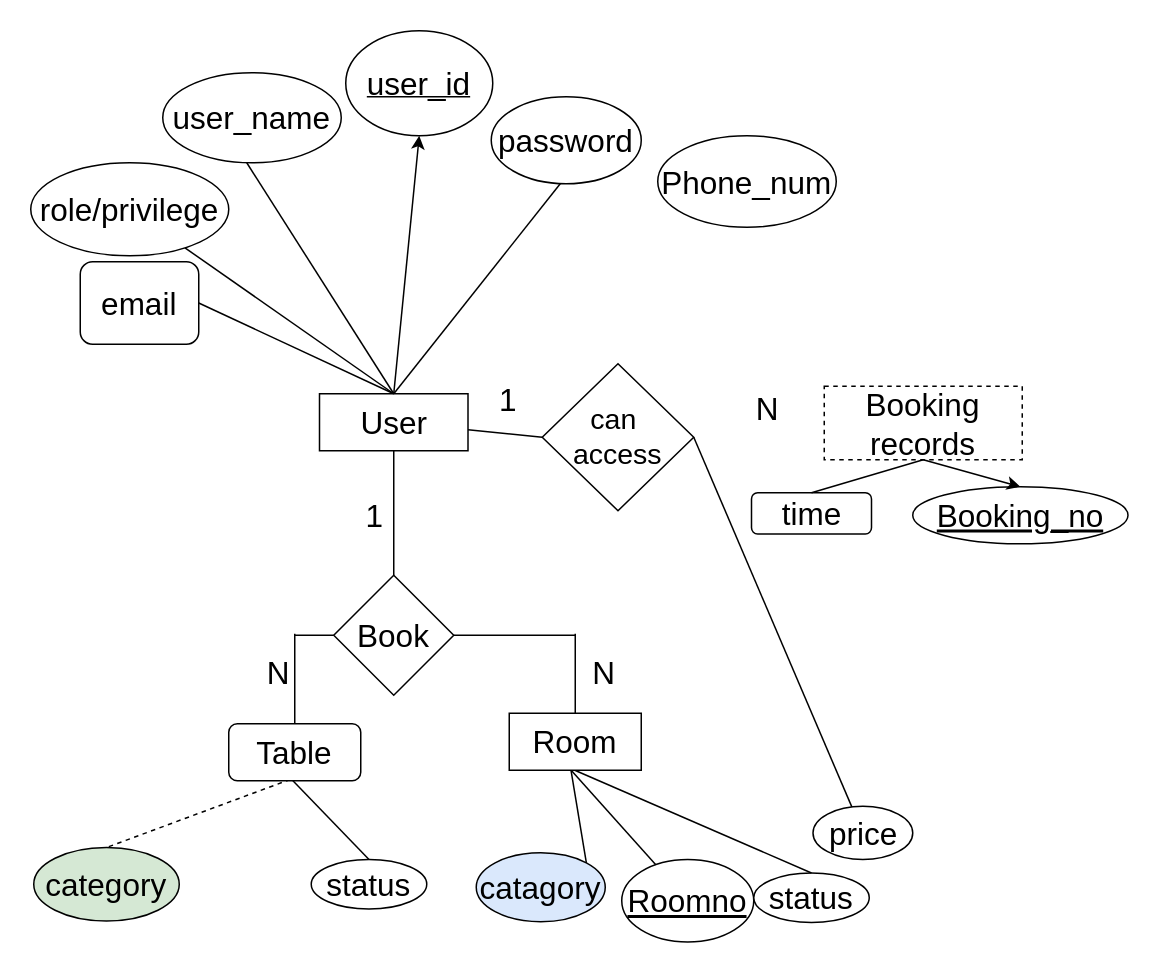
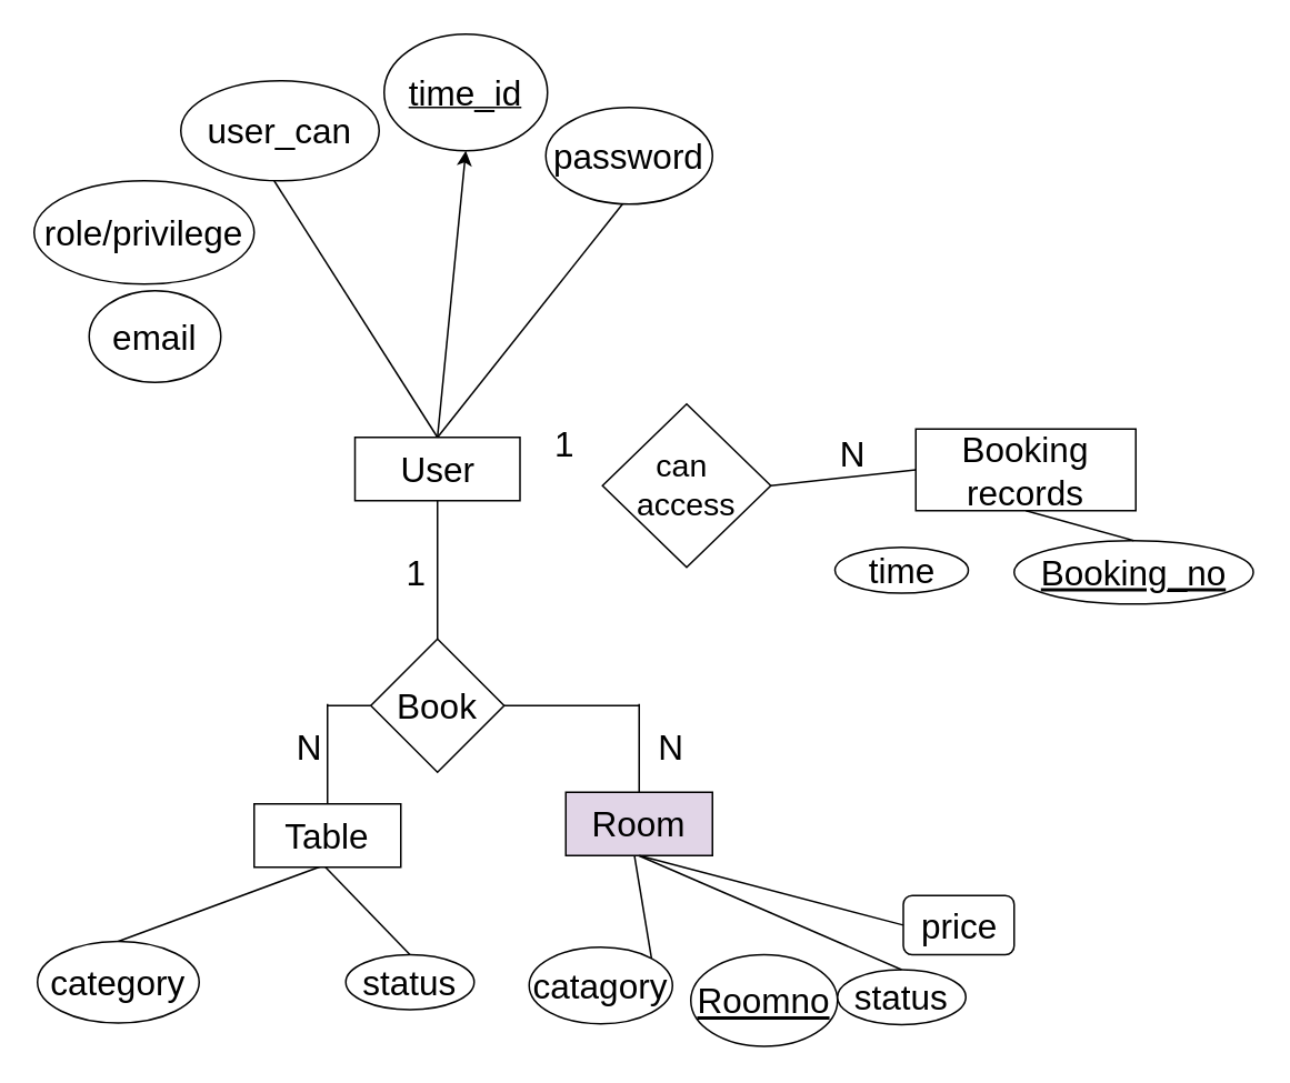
  <mxCell id="0" />
  <mxCell id="1" parent="0" />
- <mxCell id="2" value="&lt;font style=&quot;font-size: 21px;&quot;&gt;user_name&lt;/font&gt;" style="ellipse;whiteSpace=wrap;html=1;" parent="1" vertex="1"><mxGeometry x="108" y="48" width="119" height="60" as="geometry" /></mxCell>
- <mxCell id="3" value="&lt;font style=&quot;font-size: 21px;&quot;&gt;Phone_num&lt;/font&gt;" style="ellipse;whiteSpace=wrap;html=1;" parent="1" vertex="1"><mxGeometry x="438" y="90" width="119" height="61" as="geometry" /></mxCell>
+ <mxCell id="2" value="&lt;font style=&quot;font-size: 21px;&quot;&gt;user_can&lt;/font&gt;" style="ellipse;whiteSpace=wrap;html=1;" parent="1" vertex="1"><mxGeometry x="108" y="48" width="119" height="60" as="geometry" /></mxCell>
  <mxCell id="4" value="&lt;font style=&quot;font-size: 21px;&quot;&gt;role/privilege&lt;/font&gt;" style="ellipse;whiteSpace=wrap;html=1;" parent="1" vertex="1"><mxGeometry x="20" y="108" width="132" height="62" as="geometry" /></mxCell>
- <mxCell id="5" value="&lt;u&gt;&lt;font style=&quot;font-size: 21px;&quot;&gt;user_id&lt;/font&gt;&lt;/u&gt;" style="ellipse;whiteSpace=wrap;html=1;" parent="1" vertex="1"><mxGeometry x="230" y="20" width="98" height="70" as="geometry" /></mxCell>
+ <mxCell id="5" value="&lt;u&gt;&lt;font style=&quot;font-size: 21px;&quot;&gt;time_id&lt;/font&gt;&lt;/u&gt;" style="ellipse;whiteSpace=wrap;html=1;" parent="1" vertex="1"><mxGeometry x="230" y="20" width="98" height="70" as="geometry" /></mxCell>
  <mxCell id="6" value="&lt;font style=&quot;font-size: 21px;&quot;&gt;password&lt;/font&gt;" style="ellipse;whiteSpace=wrap;html=1;" parent="1" vertex="1"><mxGeometry x="327" y="64" width="100" height="58" as="geometry" /></mxCell>
- <mxCell id="7" value="&lt;font style=&quot;font-size: 21px;&quot;&gt;email&lt;/font&gt;" style="whiteSpace=wrap;html=1;rounded=1;" parent="1" vertex="1"><mxGeometry x="53" y="174" width="79" height="55" as="geometry" /></mxCell>
+ <mxCell id="7" value="&lt;font style=&quot;font-size: 21px;&quot;&gt;email&lt;/font&gt;" style="ellipse;whiteSpace=wrap;html=1;" parent="1" vertex="1"><mxGeometry x="53" y="174" width="79" height="55" as="geometry" /></mxCell>
  <mxCell id="8" value="&lt;font style=&quot;font-size: 21px;&quot;&gt;User&lt;/font&gt;" style="rounded=0;whiteSpace=wrap;html=1;" parent="1" vertex="1"><mxGeometry x="212.5" y="262" width="99" height="38" as="geometry" /></mxCell>
  <mxCell id="9" value="" style="endArrow=classic;html=1;rounded=0;entryX=0.5;entryY=1;entryDx=0;entryDy=0;exitX=0.5;exitY=0;exitDx=0;exitDy=0;" parent="1" source="8" target="5" edge="1"><mxGeometry width="50" height="50" relative="1" as="geometry"><mxPoint x="254" y="202" as="sourcePoint" /><mxPoint x="304" y="152" as="targetPoint" /></mxGeometry></mxCell>
  <mxCell id="10" value="" style="endArrow=none;html=1;rounded=0;exitX=0.5;exitY=0;exitDx=0;exitDy=0;" parent="1" source="8" edge="1"><mxGeometry width="50" height="50" relative="1" as="geometry"><mxPoint x="361" y="272" as="sourcePoint" /><mxPoint x="373" y="122" as="targetPoint" /></mxGeometry></mxCell>
  <mxCell id="11" value="" style="endArrow=none;html=1;rounded=0;entryX=0.5;entryY=1;entryDx=0;entryDy=0;exitX=0.5;exitY=0;exitDx=0;exitDy=0;" parent="1" source="8" edge="1"><mxGeometry width="50" height="50" relative="1" as="geometry"><mxPoint x="152" y="258" as="sourcePoint" /><mxPoint x="164" y="108" as="targetPoint" /></mxGeometry></mxCell>
- <mxCell id="12" value="" style="endArrow=none;html=1;rounded=0;exitX=0.5;exitY=0;exitDx=0;exitDy=0;" parent="1" source="8" target="4" edge="1"><mxGeometry width="50" height="50" relative="1" as="geometry"><mxPoint x="227" y="300" as="sourcePoint" /><mxPoint x="124" y="168" as="targetPoint" /></mxGeometry></mxCell>
- <mxCell id="13" value="" style="endArrow=none;html=1;rounded=0;entryX=1;entryY=0.5;entryDx=0;entryDy=0;exitX=0.5;exitY=0;exitDx=0;exitDy=0;" parent="1" source="8" target="7" edge="1"><mxGeometry width="50" height="50" relative="1" as="geometry"><mxPoint x="200" y="361" as="sourcePoint" /><mxPoint x="97" y="229" as="targetPoint" /></mxGeometry></mxCell>
  <mxCell id="14" value="" style="endArrow=none;html=1;rounded=0;entryX=0.5;entryY=1;entryDx=0;entryDy=0;exitX=0.5;exitY=0;exitDx=0;exitDy=0;" parent="1" source="15" edge="1"><mxGeometry width="50" height="50" relative="1" as="geometry"><mxPoint x="262" y="394" as="sourcePoint" /><mxPoint x="262" y="300" as="targetPoint" /></mxGeometry></mxCell>
  <mxCell id="15" value="&lt;font style=&quot;font-size: 21px;&quot;&gt;Book&lt;/font&gt;" style="rhombus;whiteSpace=wrap;html=1;" parent="1" vertex="1"><mxGeometry x="222" y="383" width="80" height="80" as="geometry" /></mxCell>
  <mxCell id="16" value="" style="endArrow=none;html=1;rounded=0;exitX=0.5;exitY=0;exitDx=0;exitDy=0;" parent="1" source="22" edge="1"><mxGeometry width="50" height="50" relative="1" as="geometry"><mxPoint x="196" y="504" as="sourcePoint" /><mxPoint x="196" y="422" as="targetPoint" /></mxGeometry></mxCell>
  <mxCell id="17" value="" style="endArrow=none;html=1;rounded=0;exitX=0;exitY=0.5;exitDx=0;exitDy=0;" parent="1" edge="1"><mxGeometry width="50" height="50" relative="1" as="geometry"><mxPoint x="222" y="423" as="sourcePoint" /><mxPoint x="196" y="423" as="targetPoint" /></mxGeometry></mxCell>
- <mxCell id="18" value="&lt;font style=&quot;font-size: 21px;&quot;&gt;category&lt;/font&gt;" style="ellipse;whiteSpace=wrap;html=1;fillColor=#d5e8d4;" parent="1" vertex="1"><mxGeometry x="22" y="564.5" width="97" height="49" as="geometry" /></mxCell>
+ <mxCell id="18" value="&lt;font style=&quot;font-size: 21px;&quot;&gt;category&lt;/font&gt;" style="ellipse;whiteSpace=wrap;html=1;" parent="1" vertex="1"><mxGeometry x="22" y="564.5" width="97" height="49" as="geometry" /></mxCell>
  <mxCell id="19" value="&lt;font style=&quot;font-size: 21px;&quot;&gt;status&lt;/font&gt;" style="ellipse;whiteSpace=wrap;html=1;" parent="1" vertex="1"><mxGeometry x="207" y="572.5" width="77" height="33" as="geometry" /></mxCell>
  <mxCell id="20" value="" style="endArrow=none;html=1;rounded=0;exitX=0.479;exitY=0.982;exitDx=0;exitDy=0;entryX=0.5;entryY=0;entryDx=0;entryDy=0;exitPerimeter=0;" parent="1" source="22" target="19" edge="1"><mxGeometry width="50" height="50" relative="1" as="geometry"><mxPoint x="190" y="580" as="sourcePoint" /><mxPoint x="186" y="402" as="targetPoint" /></mxGeometry></mxCell>
- <mxCell id="21" value="" style="endArrow=none;html=1;rounded=0;entryX=0.5;entryY=0;entryDx=0;entryDy=0;exitX=0.466;exitY=0.977;exitDx=0;exitDy=0;exitPerimeter=0;dashed=1;" parent="1" source="22" target="18" edge="1"><mxGeometry width="50" height="50" relative="1" as="geometry"><mxPoint x="190" y="580" as="sourcePoint" /><mxPoint x="-23" y="388" as="targetPoint" /></mxGeometry></mxCell>
- <mxCell id="22" value="&lt;font style=&quot;font-size: 21px;&quot;&gt;Table&lt;/font&gt;" style="whiteSpace=wrap;html=1;rounded=1;" parent="1" vertex="1"><mxGeometry x="152" y="482" width="88" height="38" as="geometry" /></mxCell>
+ <mxCell id="21" value="" style="endArrow=none;html=1;rounded=0;entryX=0.5;entryY=0;entryDx=0;entryDy=0;exitX=0.466;exitY=0.977;exitDx=0;exitDy=0;exitPerimeter=0;" parent="1" source="22" target="18" edge="1"><mxGeometry width="50" height="50" relative="1" as="geometry"><mxPoint x="190" y="580" as="sourcePoint" /><mxPoint x="-23" y="388" as="targetPoint" /></mxGeometry></mxCell>
+ <mxCell id="22" value="&lt;font style=&quot;font-size: 21px;&quot;&gt;Table&lt;/font&gt;" style="rounded=0;whiteSpace=wrap;html=1;" parent="1" vertex="1"><mxGeometry x="152" y="482" width="88" height="38" as="geometry" /></mxCell>
  <mxCell id="23" value="" style="endArrow=none;html=1;rounded=0;exitX=0.5;exitY=0;exitDx=0;exitDy=0;" parent="1" edge="1"><mxGeometry width="50" height="50" relative="1" as="geometry"><mxPoint x="383" y="481" as="sourcePoint" /><mxPoint x="383" y="422" as="targetPoint" /></mxGeometry></mxCell>
  <mxCell id="24" value="" style="endArrow=none;html=1;rounded=0;exitX=1;exitY=0.5;exitDx=0;exitDy=0;" parent="1" source="15" edge="1"><mxGeometry width="50" height="50" relative="1" as="geometry"><mxPoint x="304" y="423" as="sourcePoint" /><mxPoint x="383" y="423" as="targetPoint" /></mxGeometry></mxCell>
- <mxCell id="25" value="&lt;font style=&quot;font-size: 21px;&quot;&gt;catagory&lt;/font&gt;" style="ellipse;whiteSpace=wrap;html=1;fillColor=#dae8fc;" parent="1" vertex="1"><mxGeometry x="317" y="568" width="86" height="46" as="geometry" /></mxCell>
+ <mxCell id="25" value="&lt;font style=&quot;font-size: 21px;&quot;&gt;catagory&lt;/font&gt;" style="ellipse;whiteSpace=wrap;html=1;" parent="1" vertex="1"><mxGeometry x="317" y="568" width="86" height="46" as="geometry" /></mxCell>
  <mxCell id="26" value="&lt;font style=&quot;font-size: 21px;&quot;&gt;&lt;u&gt;Roomno&lt;/u&gt;&lt;/font&gt;" style="ellipse;whiteSpace=wrap;html=1;" parent="1" vertex="1"><mxGeometry x="414" y="572.5" width="88" height="55" as="geometry" /></mxCell>
  <mxCell id="27" value="&lt;font style=&quot;font-size: 21px;&quot;&gt;status&lt;/font&gt;" style="ellipse;whiteSpace=wrap;html=1;" parent="1" vertex="1"><mxGeometry x="502" y="581.5" width="77" height="33" as="geometry" /></mxCell>
  <mxCell id="28" value="" style="endArrow=none;html=1;rounded=0;exitX=0.479;exitY=0.982;exitDx=0;exitDy=0;entryX=0.5;entryY=0;entryDx=0;entryDy=0;exitPerimeter=0;" parent="1" source="31" target="27" edge="1"><mxGeometry width="50" height="50" relative="1" as="geometry"><mxPoint x="485" y="589" as="sourcePoint" /><mxPoint x="481" y="411" as="targetPoint" /></mxGeometry></mxCell>
  <mxCell id="29" value="" style="endArrow=none;html=1;rounded=0;entryX=1;entryY=0;entryDx=0;entryDy=0;exitX=0.466;exitY=0.977;exitDx=0;exitDy=0;exitPerimeter=0;" parent="1" source="31" target="25" edge="1"><mxGeometry width="50" height="50" relative="1" as="geometry"><mxPoint x="485" y="589" as="sourcePoint" /><mxPoint x="272" y="397" as="targetPoint" /></mxGeometry></mxCell>
- <mxCell id="30" value="" style="endArrow=none;html=1;rounded=0;exitX=0.469;exitY=0.998;exitDx=0;exitDy=0;exitPerimeter=0;" parent="1" source="31" target="26" edge="1"><mxGeometry width="50" height="50" relative="1" as="geometry"><mxPoint x="485" y="589" as="sourcePoint" /><mxPoint x="232" y="457" as="targetPoint" /></mxGeometry></mxCell>
- <mxCell id="31" value="&lt;font style=&quot;font-size: 21px;&quot;&gt;Room&lt;/font&gt;" style="rounded=0;whiteSpace=wrap;html=1;" parent="1" vertex="1"><mxGeometry x="339" y="475" width="88" height="38" as="geometry" /></mxCell>
+ <mxCell id="31" value="&lt;font style=&quot;font-size: 21px;&quot;&gt;Room&lt;/font&gt;" style="rounded=0;whiteSpace=wrap;html=1;fillColor=#e1d5e7;" parent="1" vertex="1"><mxGeometry x="339" y="475" width="88" height="38" as="geometry" /></mxCell>
  <mxCell id="32" value="&lt;div&gt;&lt;font style=&quot;font-size: 21px;&quot;&gt;1&lt;/font&gt;&lt;/div&gt;" style="text;html=1;align=center;verticalAlign=middle;whiteSpace=wrap;rounded=0;" parent="1" vertex="1"><mxGeometry x="238" y="328" width="23" height="30" as="geometry" /></mxCell>
  <mxCell id="33" value="&lt;div&gt;&lt;font style=&quot;font-size: 21px;&quot;&gt;N&lt;/font&gt;&lt;/div&gt;" style="text;html=1;align=center;verticalAlign=middle;whiteSpace=wrap;rounded=0;" parent="1" vertex="1"><mxGeometry x="174" y="433" width="23" height="30" as="geometry" /></mxCell>
  <mxCell id="34" value="&lt;div&gt;&lt;font style=&quot;font-size: 21px;&quot;&gt;N&lt;/font&gt;&lt;/div&gt;" style="text;html=1;align=center;verticalAlign=middle;whiteSpace=wrap;rounded=0;" parent="1" vertex="1"><mxGeometry x="391" y="433" width="23" height="30" as="geometry" /></mxCell>
  <mxCell id="35" value="&lt;font style=&quot;font-size: 19px;&quot;&gt;can&amp;nbsp;&lt;/font&gt;&lt;div&gt;&lt;font style=&quot;font-size: 19px;&quot;&gt;access&lt;/font&gt;&lt;/div&gt;" style="rhombus;whiteSpace=wrap;html=1;" parent="1" vertex="1"><mxGeometry x="361" y="242" width="101" height="98" as="geometry" /></mxCell>
- <mxCell id="36" value="" style="endArrow=none;html=1;rounded=0;entryX=0;entryY=0.5;entryDx=0;entryDy=0;" parent="1" source="8" target="35" edge="1"><mxGeometry width="50" height="50" relative="1" as="geometry"><mxPoint x="328" y="269.37" as="sourcePoint" /><mxPoint x="409" y="269.37" as="targetPoint" /></mxGeometry></mxCell>
- <mxCell id="37" value="" style="endArrow=none;html=1;rounded=0;exitX=1;exitY=0.5;exitDx=0;exitDy=0;" parent="1" target="45" edge="1" source="35"><mxGeometry width="50" height="50" relative="1" as="geometry"><mxPoint x="411" y="351.998" as="sourcePoint" /><mxPoint x="526" y="352.07" as="targetPoint" /></mxGeometry></mxCell>
- <mxCell id="38" value="&lt;span style=&quot;font-size: 21px;&quot;&gt;Booking records&lt;/span&gt;" style="rounded=0;whiteSpace=wrap;html=1;dashed=1;" parent="1" vertex="1"><mxGeometry x="549" y="257" width="132" height="49" as="geometry" /></mxCell>
+ <mxCell id="37" value="" style="endArrow=none;html=1;rounded=0;entryX=0;entryY=0.5;entryDx=0;entryDy=0;exitX=1;exitY=0.5;exitDx=0;exitDy=0;" parent="1" target="38" edge="1" source="35"><mxGeometry width="50" height="50" relative="1" as="geometry"><mxPoint x="411" y="351.998" as="sourcePoint" /><mxPoint x="526" y="352.07" as="targetPoint" /></mxGeometry></mxCell>
+ <mxCell id="38" value="&lt;span style=&quot;font-size: 21px;&quot;&gt;Booking records&lt;/span&gt;" style="rounded=0;whiteSpace=wrap;html=1;" parent="1" vertex="1"><mxGeometry x="549" y="257" width="132" height="49" as="geometry" /></mxCell>
  <mxCell id="39" value="&lt;div&gt;&lt;font style=&quot;font-size: 21px;&quot;&gt;1&lt;/font&gt;&lt;/div&gt;" style="text;html=1;align=center;verticalAlign=middle;whiteSpace=wrap;rounded=0;" parent="1" vertex="1"><mxGeometry x="327" y="251" width="23" height="30" as="geometry" /></mxCell>
  <mxCell id="40" value="&lt;div&gt;&lt;font style=&quot;font-size: 21px;&quot;&gt;N&lt;/font&gt;&lt;/div&gt;" style="text;html=1;align=center;verticalAlign=middle;whiteSpace=wrap;rounded=0;" parent="1" vertex="1"><mxGeometry x="499.5" y="257" width="23" height="30" as="geometry" /></mxCell>
- <mxCell id="41" value="&lt;font style=&quot;font-size: 21px;&quot;&gt;time&lt;/font&gt;" style="whiteSpace=wrap;html=1;rounded=1;" parent="1" vertex="1"><mxGeometry x="500.5" y="328" width="80" height="27.5" as="geometry" /></mxCell>
+ <mxCell id="41" value="&lt;font style=&quot;font-size: 21px;&quot;&gt;time&lt;/font&gt;" style="ellipse;whiteSpace=wrap;html=1;" parent="1" vertex="1"><mxGeometry x="500.5" y="328" width="80" height="27.5" as="geometry" /></mxCell>
  <mxCell id="42" value="&lt;font style=&quot;font-size: 21px;&quot;&gt;&lt;u&gt;Booking_no&lt;/u&gt;&lt;/font&gt;" style="ellipse;whiteSpace=wrap;html=1;" parent="1" vertex="1"><mxGeometry x="608" y="324" width="143.5" height="38" as="geometry" /></mxCell>
- <mxCell id="43" value="" style="endArrow=classic;html=1;rounded=0;entryX=0.5;entryY=0;entryDx=0;entryDy=0;exitX=0.5;exitY=1;exitDx=0;exitDy=0;" parent="1" source="38" target="42" edge="1"><mxGeometry width="50" height="50" relative="1" as="geometry"><mxPoint x="614.5" y="312" as="sourcePoint" /><mxPoint x="713" y="211" as="targetPoint" /></mxGeometry></mxCell>
- <mxCell id="44" value="" style="endArrow=none;html=1;rounded=0;entryX=0.5;entryY=0;entryDx=0;entryDy=0;exitX=0.5;exitY=1;exitDx=0;exitDy=0;" parent="1" source="38" target="41" edge="1"><mxGeometry width="50" height="50" relative="1" as="geometry"><mxPoint x="612" y="312" as="sourcePoint" /><mxPoint x="504" y="197" as="targetPoint" /></mxGeometry></mxCell>
- <mxCell id="45" value="&lt;font style=&quot;font-size: 21px;&quot;&gt;price&lt;/font&gt;" style="ellipse;whiteSpace=wrap;html=1;" parent="1" vertex="1"><mxGeometry x="541.5" y="537" width="66.5" height="35.5" as="geometry" /></mxCell>
+ <mxCell id="43" value="" style="endArrow=none;html=1;rounded=0;entryX=0.5;entryY=0;entryDx=0;entryDy=0;exitX=0.5;exitY=1;exitDx=0;exitDy=0;" parent="1" source="38" target="42" edge="1"><mxGeometry width="50" height="50" relative="1" as="geometry"><mxPoint x="614.5" y="312" as="sourcePoint" /><mxPoint x="713" y="211" as="targetPoint" /></mxGeometry></mxCell>
+ <mxCell id="45" value="&lt;font style=&quot;font-size: 21px;&quot;&gt;price&lt;/font&gt;" style="whiteSpace=wrap;html=1;rounded=1;" parent="1" vertex="1"><mxGeometry x="541.5" y="537" width="66.5" height="35.5" as="geometry" /></mxCell>
+ <mxCell id="46" value="" style="endArrow=none;html=1;rounded=0;exitX=0.5;exitY=1;exitDx=0;exitDy=0;entryX=0;entryY=0.5;entryDx=0;entryDy=0;" parent="1" source="31" target="45" edge="1"><mxGeometry width="50" height="50" relative="1" as="geometry"><mxPoint x="391.5" y="498" as="sourcePoint" /><mxPoint x="551.5" y="568" as="targetPoint" /></mxGeometry></mxCell>
